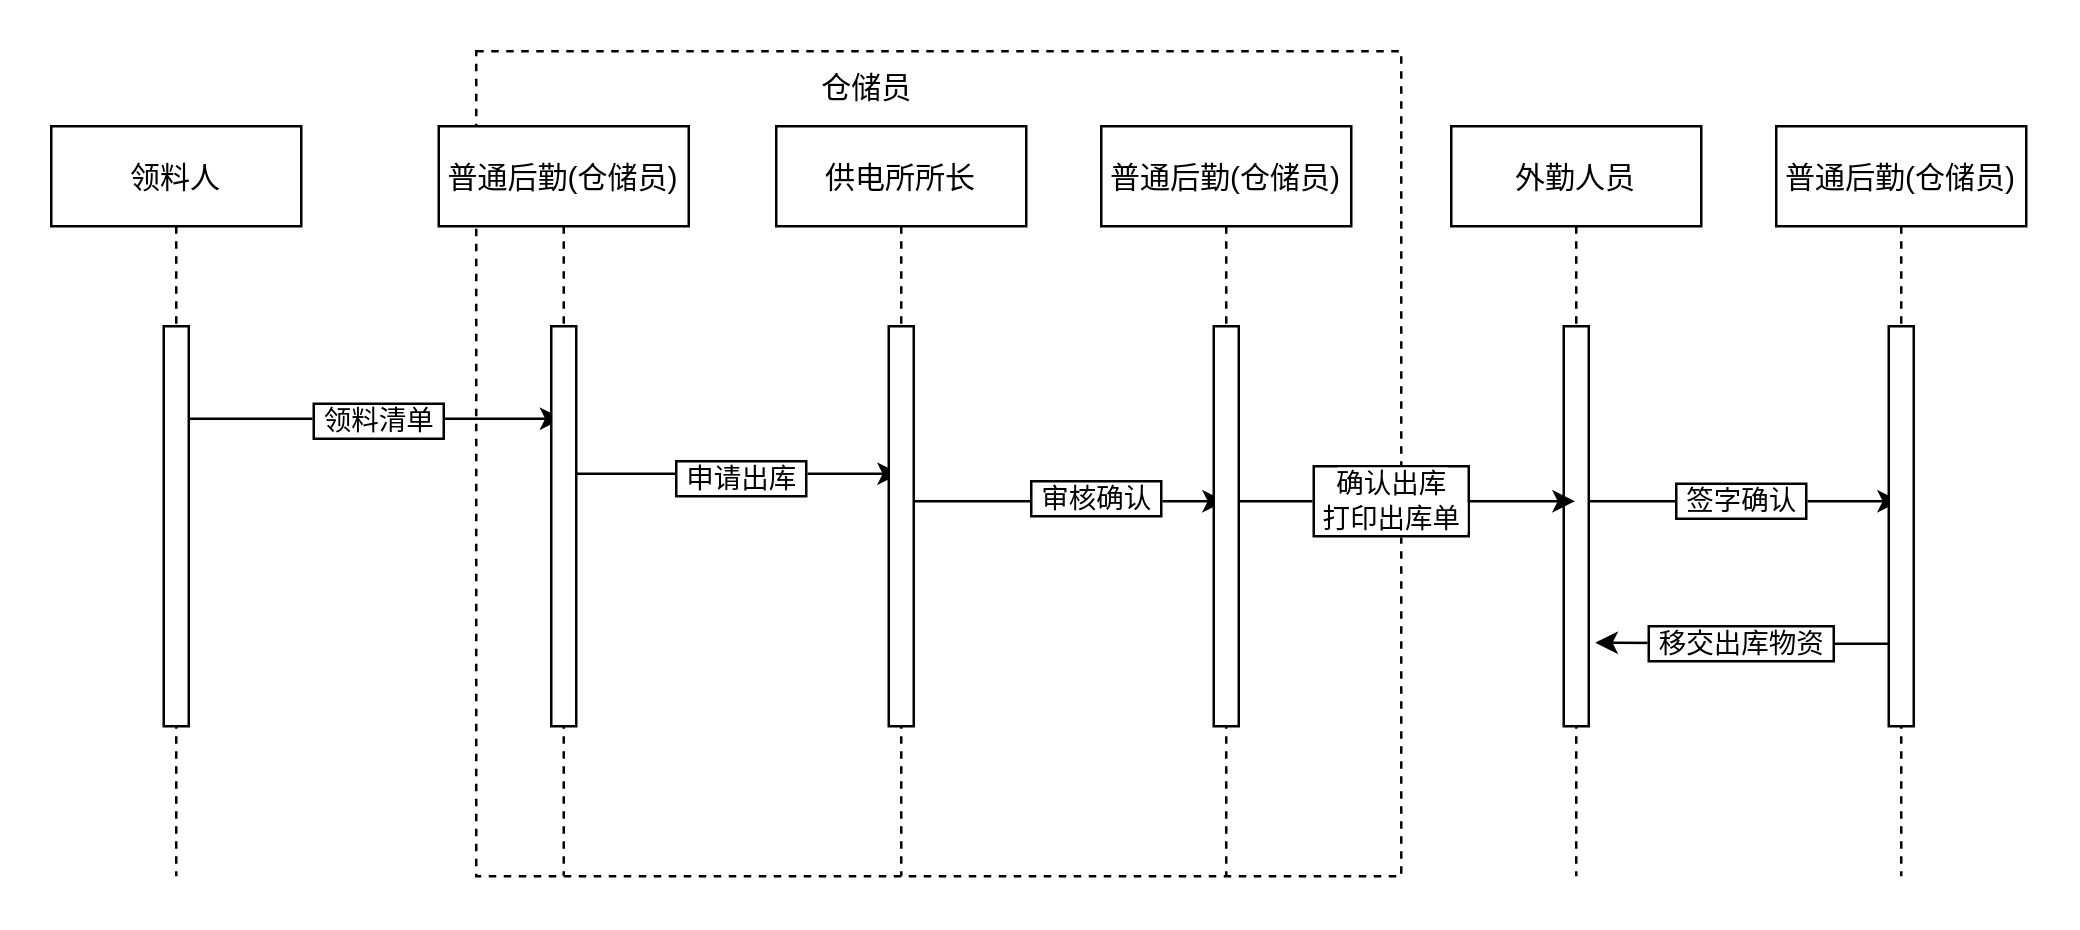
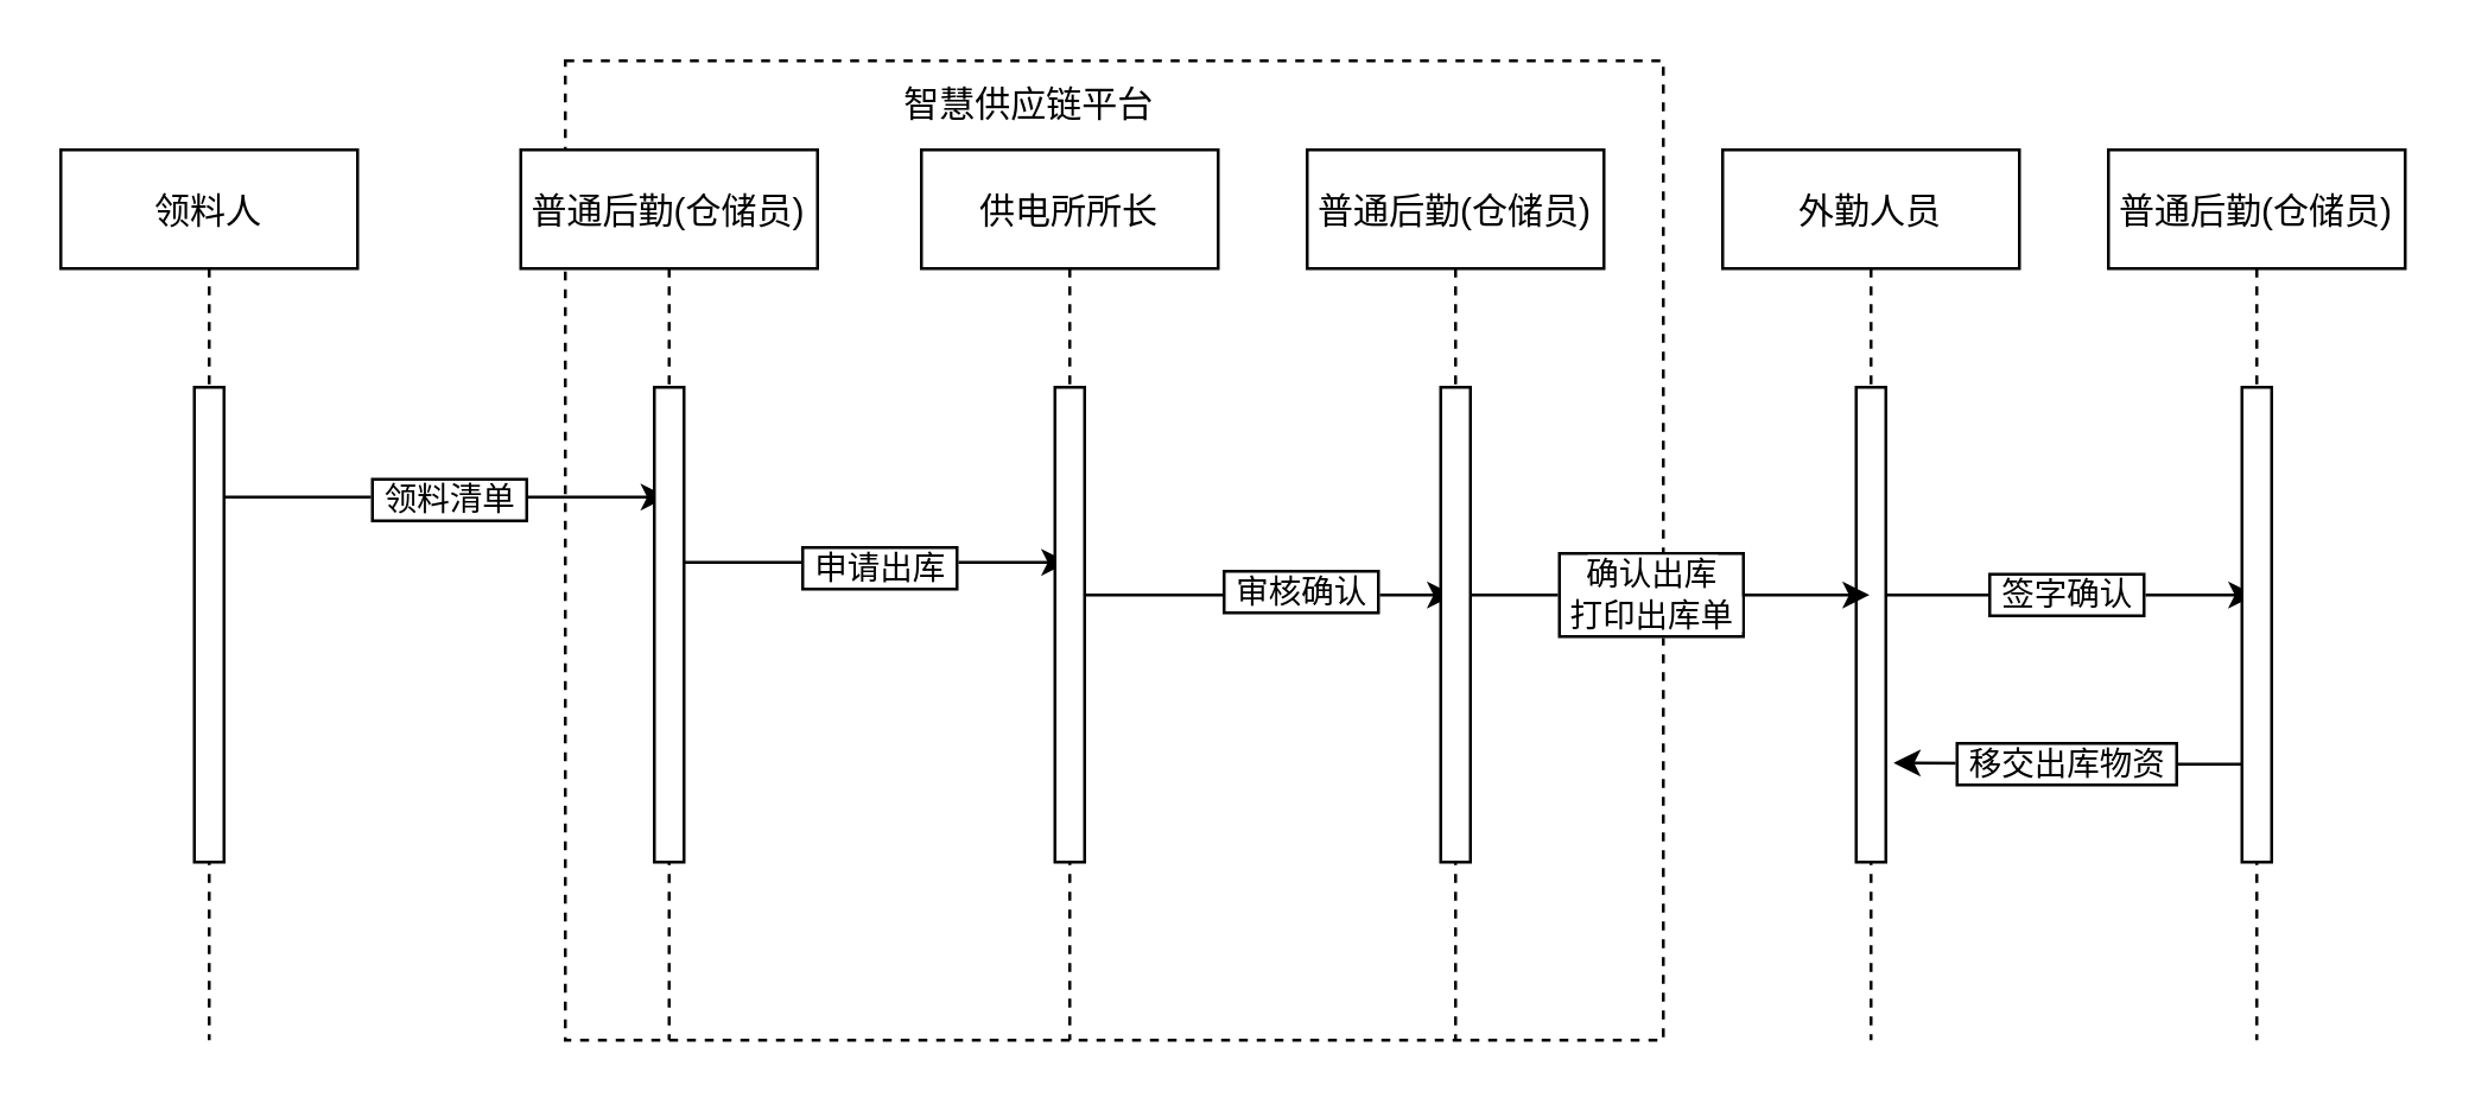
  <mxCell id="0" />
  <mxCell id="1" parent="0" />
  <mxCell id="2" value="" style="group" parent="1" vertex="1" connectable="0"><mxGeometry x="190" y="20" width="370" height="330" as="geometry" /></mxCell>
  <mxCell id="3" value="" style="rounded=0;whiteSpace=wrap;html=1;dashed=1;" parent="2" vertex="1"><mxGeometry width="370.0" height="330" as="geometry" /></mxCell>
- <mxCell id="4" value="仓储员" style="text;html=1;strokeColor=none;fillColor=none;align=center;verticalAlign=middle;whiteSpace=wrap;rounded=0;dashed=1;" parent="2" vertex="1"><mxGeometry width="313.077" height="30" as="geometry" /></mxCell>
+ <mxCell id="4" value="智慧供应链平台" style="text;html=1;strokeColor=none;fillColor=none;align=center;verticalAlign=middle;whiteSpace=wrap;rounded=0;dashed=1;" parent="2" vertex="1"><mxGeometry width="313.077" height="30" as="geometry" /></mxCell>
  <mxCell id="5" value="" style="edgeStyle=orthogonalEdgeStyle;rounded=0;orthogonalLoop=1;jettySize=auto;html=1;" parent="1" edge="1"><mxGeometry relative="1" as="geometry"><mxPoint x="69.5" y="167" as="sourcePoint" /><mxPoint x="224.5" y="167" as="targetPoint" /></mxGeometry></mxCell>
  <mxCell id="6" value="&amp;nbsp;领料清单&amp;nbsp;" style="edgeLabel;html=1;align=center;verticalAlign=middle;resizable=0;points=[];labelBorderColor=default;" parent="5" vertex="1" connectable="0"><mxGeometry x="-0.235" y="-3" relative="1" as="geometry"><mxPoint x="22" y="-3" as="offset" /></mxGeometry></mxCell>
  <mxCell id="7" value="领料人" style="shape=umlLifeline;perimeter=lifelinePerimeter;container=1;collapsible=0;recursiveResize=0;rounded=0;shadow=0;strokeWidth=1;" parent="1" vertex="1"><mxGeometry x="20" y="50" width="100" height="300" as="geometry" /></mxCell>
  <mxCell id="8" value="" style="points=[];perimeter=orthogonalPerimeter;rounded=0;shadow=0;strokeWidth=1;" parent="7" vertex="1"><mxGeometry x="45" y="80" width="10" height="160" as="geometry" /></mxCell>
  <mxCell id="9" value="" style="edgeStyle=orthogonalEdgeStyle;rounded=0;orthogonalLoop=1;jettySize=auto;html=1;" parent="1" edge="1"><mxGeometry relative="1" as="geometry"><mxPoint x="224.5" y="189" as="sourcePoint" /><mxPoint x="359.5" y="189" as="targetPoint" /></mxGeometry></mxCell>
  <mxCell id="10" value="&amp;nbsp;申请出库&amp;nbsp;" style="edgeLabel;html=1;align=center;verticalAlign=middle;resizable=0;points=[];labelBorderColor=default;" parent="9" vertex="1" connectable="0"><mxGeometry x="0.19" y="-1" relative="1" as="geometry"><mxPoint x="-9" as="offset" /></mxGeometry></mxCell>
  <mxCell id="11" value="普通后勤(仓储员)" style="shape=umlLifeline;perimeter=lifelinePerimeter;container=1;collapsible=0;recursiveResize=0;rounded=0;shadow=0;strokeWidth=1;" parent="1" vertex="1"><mxGeometry x="175" y="50" width="100" height="300" as="geometry" /></mxCell>
  <mxCell id="12" value="" style="points=[];perimeter=orthogonalPerimeter;rounded=0;shadow=0;strokeWidth=1;" parent="11" vertex="1"><mxGeometry x="45" y="80" width="10" height="160" as="geometry" /></mxCell>
  <mxCell id="13" value="" style="edgeStyle=orthogonalEdgeStyle;rounded=0;orthogonalLoop=1;jettySize=auto;html=1;" parent="1" source="15" target="17" edge="1"><mxGeometry relative="1" as="geometry" /></mxCell>
  <mxCell id="14" value="&amp;nbsp;审核确认&amp;nbsp;" style="edgeLabel;html=1;align=center;verticalAlign=middle;resizable=0;points=[];labelBorderColor=default;" parent="13" vertex="1" connectable="0"><mxGeometry x="0.311" y="2" relative="1" as="geometry"><mxPoint as="offset" /></mxGeometry></mxCell>
  <mxCell id="15" value="供电所所长" style="shape=umlLifeline;perimeter=lifelinePerimeter;container=1;collapsible=0;recursiveResize=0;rounded=0;shadow=0;strokeWidth=1;" parent="1" vertex="1"><mxGeometry x="310" y="50" width="100" height="300" as="geometry" /></mxCell>
  <mxCell id="16" value="" style="points=[];perimeter=orthogonalPerimeter;rounded=0;shadow=0;strokeWidth=1;" parent="15" vertex="1"><mxGeometry x="45" y="80" width="10" height="160" as="geometry" /></mxCell>
  <mxCell id="17" value="普通后勤(仓储员)" style="shape=umlLifeline;perimeter=lifelinePerimeter;container=1;collapsible=0;recursiveResize=0;rounded=0;shadow=0;strokeWidth=1;" parent="1" vertex="1"><mxGeometry x="440" y="50" width="100" height="300" as="geometry" /></mxCell>
  <mxCell id="18" value="" style="points=[];perimeter=orthogonalPerimeter;rounded=0;shadow=0;strokeWidth=1;" parent="17" vertex="1"><mxGeometry x="45" y="80" width="10" height="160" as="geometry" /></mxCell>
  <mxCell id="19" value="&amp;nbsp;签字确认&amp;nbsp;" style="edgeStyle=orthogonalEdgeStyle;rounded=0;orthogonalLoop=1;jettySize=auto;html=1;labelBorderColor=default;" edge="1" parent="1" source="20" target="23"><mxGeometry relative="1" as="geometry" /></mxCell>
  <mxCell id="20" value="外勤人员" style="shape=umlLifeline;perimeter=lifelinePerimeter;container=1;collapsible=0;recursiveResize=0;rounded=0;shadow=0;strokeWidth=1;" parent="1" vertex="1"><mxGeometry x="580" y="50" width="100" height="300" as="geometry" /></mxCell>
  <mxCell id="21" value="" style="points=[];perimeter=orthogonalPerimeter;rounded=0;shadow=0;strokeWidth=1;" parent="20" vertex="1"><mxGeometry x="45" y="80" width="10" height="160" as="geometry" /></mxCell>
  <mxCell id="22" value="&lt;span style=&quot;color: rgb(0 , 0 , 0) ; font-family: &amp;#34;helvetica&amp;#34; ; font-size: 11px ; font-style: normal ; font-weight: 400 ; letter-spacing: normal ; text-align: center ; text-indent: 0px ; text-transform: none ; word-spacing: 0px ; background-color: rgb(255 , 255 , 255) ; display: inline ; float: none&quot;&gt;确认出库&lt;/span&gt;&lt;br style=&quot;color: rgb(0 , 0 , 0) ; font-family: &amp;#34;helvetica&amp;#34; ; font-size: 11px ; font-style: normal ; font-weight: 400 ; letter-spacing: normal ; text-align: center ; text-indent: 0px ; text-transform: none ; word-spacing: 0px&quot;&gt;&lt;span style=&quot;color: rgb(0 , 0 , 0) ; font-family: &amp;#34;helvetica&amp;#34; ; font-size: 11px ; font-style: normal ; font-weight: 400 ; letter-spacing: normal ; text-align: center ; text-indent: 0px ; text-transform: none ; word-spacing: 0px ; background-color: rgb(255 , 255 , 255) ; display: inline ; float: none&quot;&gt;&amp;nbsp;打印出库单&amp;nbsp;&lt;/span&gt;" style="edgeStyle=orthogonalEdgeStyle;rounded=0;orthogonalLoop=1;jettySize=auto;html=1;labelBorderColor=default;" parent="1" source="18" target="20" edge="1"><mxGeometry x="-0.088" relative="1" as="geometry"><Array as="points"><mxPoint x="530" y="200" /><mxPoint x="530" y="200" /></Array><mxPoint as="offset" /></mxGeometry></mxCell>
  <mxCell id="23" value="普通后勤(仓储员)" style="shape=umlLifeline;perimeter=lifelinePerimeter;container=1;collapsible=0;recursiveResize=0;rounded=0;shadow=0;strokeWidth=1;" vertex="1" parent="1"><mxGeometry x="710" y="50" width="100" height="300" as="geometry" /></mxCell>
  <mxCell id="24" value="" style="points=[];perimeter=orthogonalPerimeter;rounded=0;shadow=0;strokeWidth=1;" vertex="1" parent="23"><mxGeometry x="45" y="80" width="10" height="160" as="geometry" /></mxCell>
  <mxCell id="25" value="&amp;nbsp;移交出库物资&amp;nbsp;" style="edgeStyle=orthogonalEdgeStyle;rounded=0;orthogonalLoop=1;jettySize=auto;html=1;entryX=1.26;entryY=0.791;entryDx=0;entryDy=0;entryPerimeter=0;labelBorderColor=default;" edge="1" parent="1" source="24" target="21"><mxGeometry relative="1" as="geometry"><Array as="points"><mxPoint x="730" y="257" /><mxPoint x="730" y="257" /></Array></mxGeometry></mxCell>
